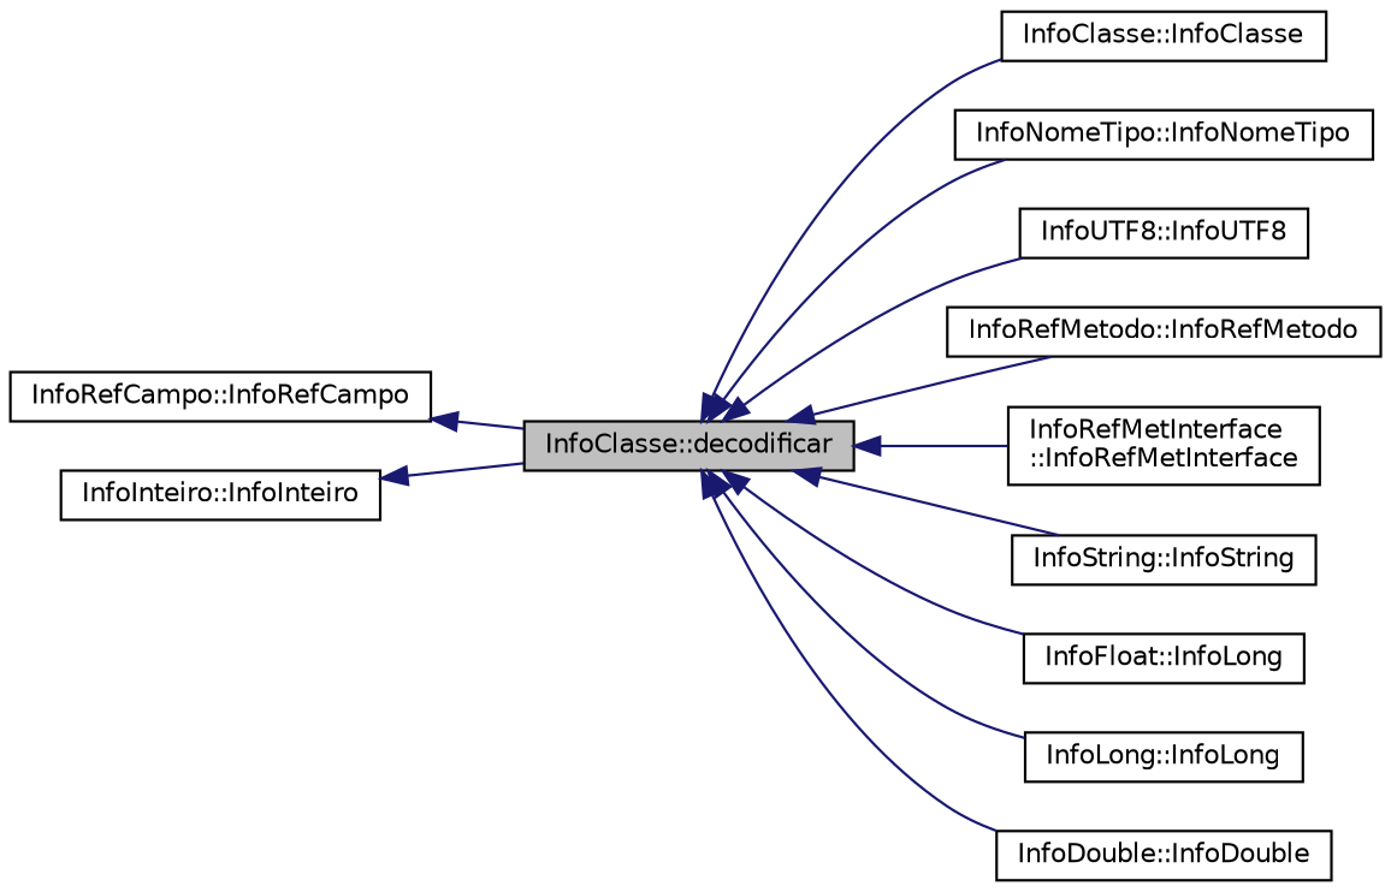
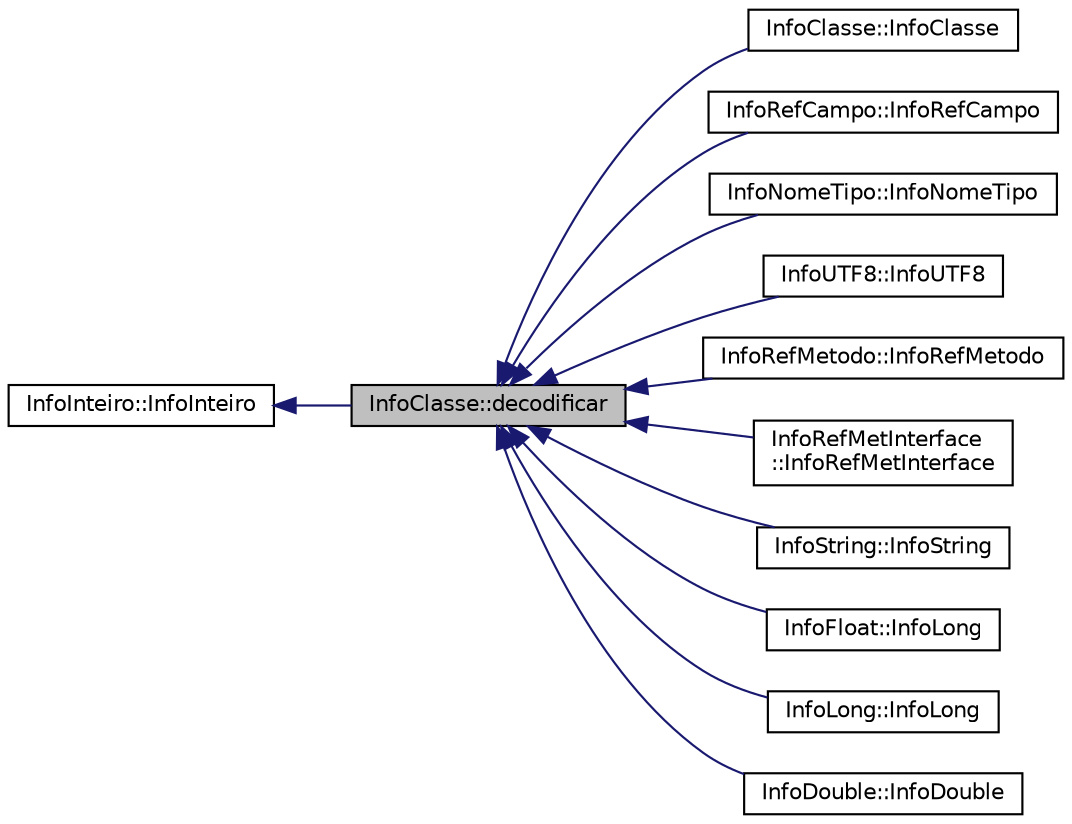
  digraph {
    rankdir=LR
    node [color=black fillcolor=white fontname=Helvetica fontsize=10 shape=record style=filled]
    edge [color=midnightblue dir=back fontname=Helvetica fontsize=10 labelfontname=Helvetica labelfontsize=10 style=solid]
    n1 [fillcolor=grey75 fontcolor=black height=0.2 label="InfoClasse::decodificar" width=0.4]
    n2 [height=0.2 label="InfoClasse::InfoClasse" width=0.4]
    n3 [height=0.2 label="InfoRefCampo::InfoRefCampo" width=0.4]
    n4 [height=0.2 label="InfoNomeTipo::InfoNomeTipo" width=0.4]
    n5 [height=0.2 label="InfoUTF8::InfoUTF8" width=0.4]
    n6 [height=0.2 label="InfoRefMetodo::InfoRefMetodo" width=0.4]
    n7 [height=0.2 label="InfoRefMetInterface\l::InfoRefMetInterface" width=0.4]
    n8 [height=0.2 label="InfoString::InfoString" width=0.4]
    n9 [height=0.2 label="InfoFloat::InfoLong" width=0.4]
    n10 [height=0.2 label="InfoLong::InfoLong" width=0.4]
    n11 [height=0.2 label="InfoDouble::InfoDouble" width=0.4]
    n12 [height=0.2 label="InfoInteiro::InfoInteiro" width=0.4]
    n1 -> n2
-   n3 -> n1
+   n1 -> n3
    n1 -> n4
    n1 -> n5
    n1 -> n6
    n1 -> n7
    n1 -> n8
    n1 -> n9
    n1 -> n10
    n1 -> n11
    n12 -> n1
  }
